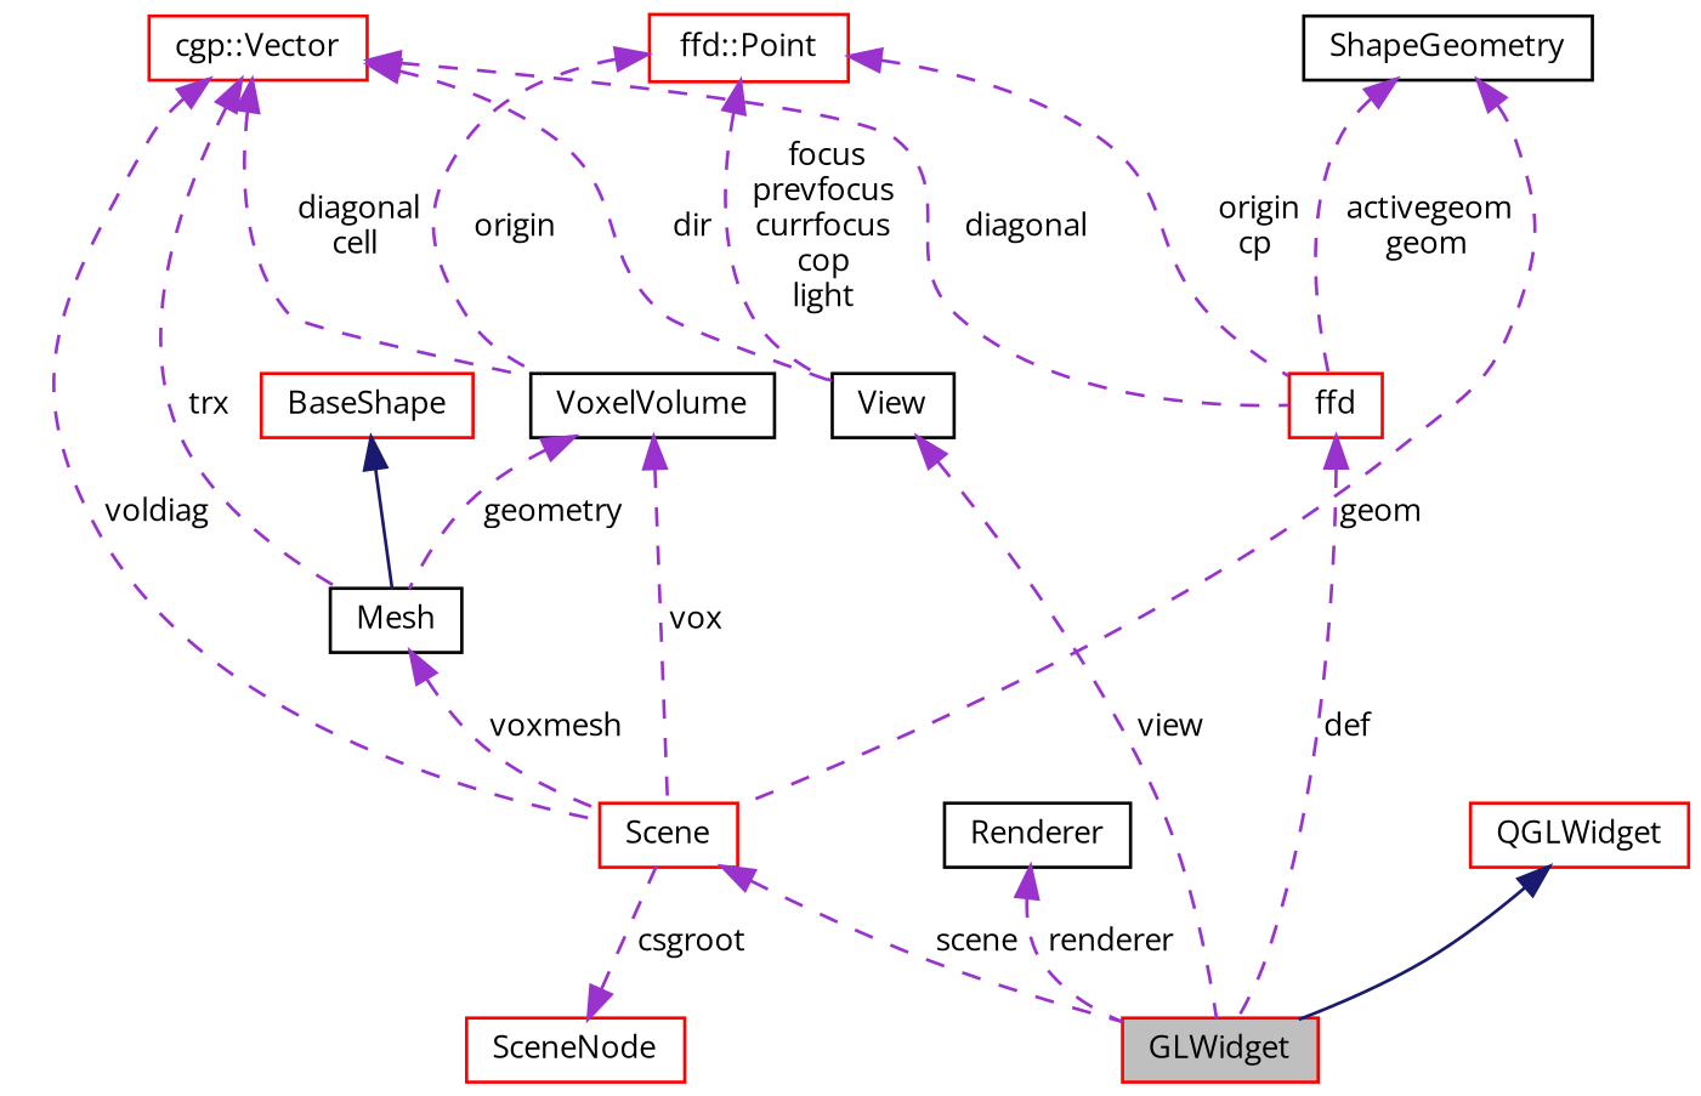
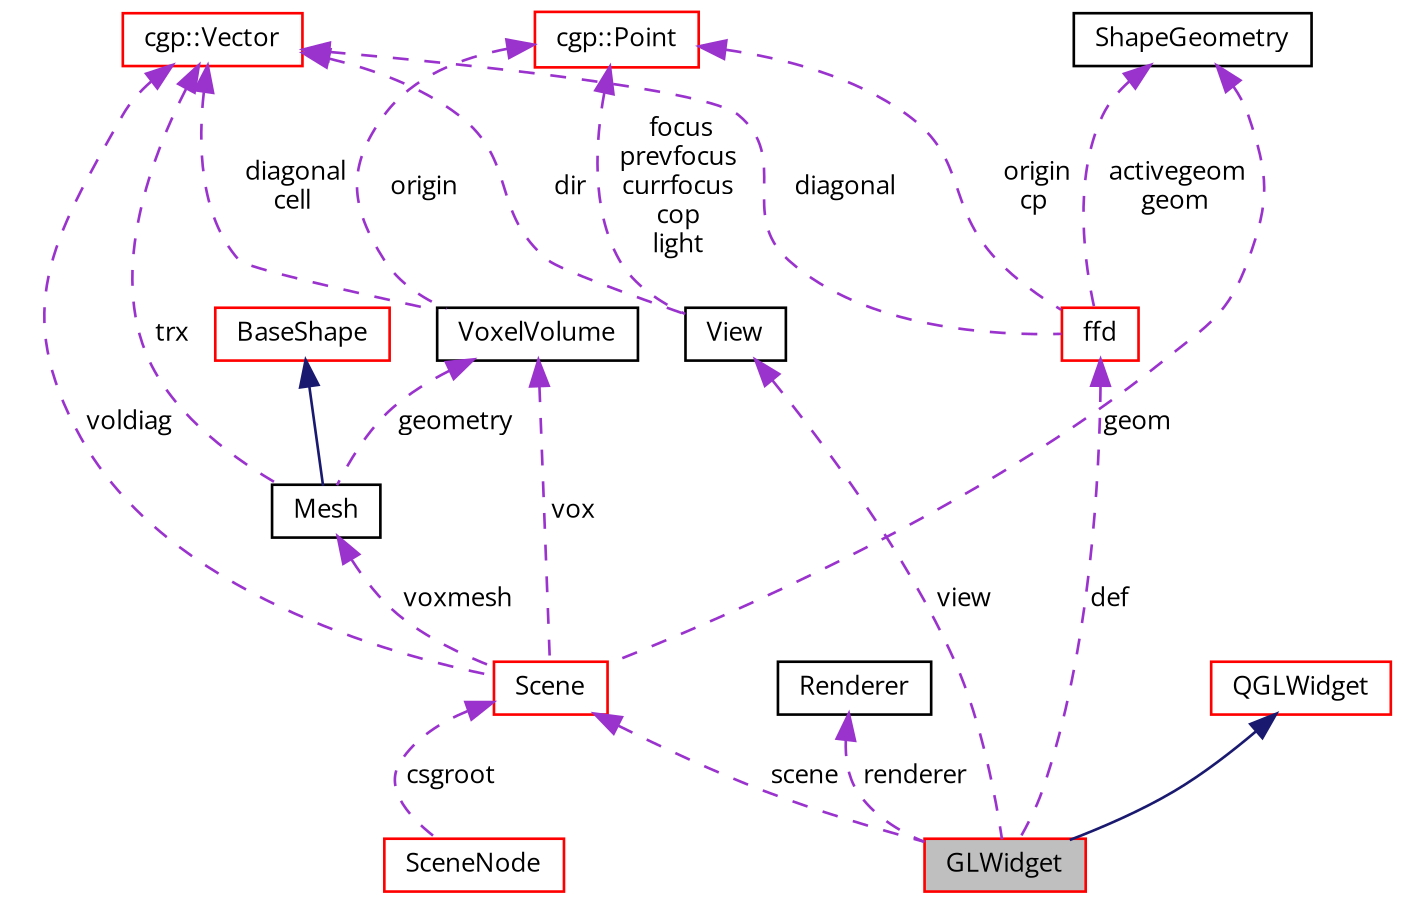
  digraph {
    fontname="Open Sans"
    node [color=red fillcolor=white fontname="Open Sans" fontsize=10 shape=record style=filled]
    edge [color=darkorchid3 dir=back fontname="Open Sans" fontsize=10 labelfontname=Helvetica labelfontsize=10 style=dashed]
    n1 [fillcolor=grey75 fontcolor=black height=0.2 label=GLWidget width=0.4]
    n2 [height=0.2 label=QGLWidget width=0.4]
    n3 [color=black height=0.2 label=Renderer width=0.4]
    n4 [color=black height=0.2 label=View width=0.4]
    n5 [height=0.2 label="cgp::Vector" width=0.4]
    n6 [height=0.2 label=Scene width=0.4]
    n7 [color=black height=0.2 label=VoxelVolume width=0.4]
    n8 [color=black height=0.2 label=Mesh width=0.4]
    n9 [height=0.2 label=ffd width=0.4]
-   n10 [height=0.2 label="ffd::Point" width=0.4]
+   n10 [height=0.2 label="cgp::Point" width=0.4]
    n11 [color=black height=0.2 label=ShapeGeometry width=0.4]
    n12 [height=0.2 label=BaseShape width=0.4]
    n13 [height=0.2 label=SceneNode width=0.4]
    n2 -> n1 [color=midnightblue style=solid]
    n3 -> n1 [label=" renderer"]
    n4 -> n1 [label=" view"]
    n5 -> n4 [label=" dir"]
    n5 -> n6 [label=" voldiag"]
    n5 -> n7 [label=" diagonal\ncell"]
    n5 -> n8 [label=" trx"]
    n5 -> n9 [label=" diagonal"]
    n6 -> n1 [label=" scene"]
    n7 -> n6 [label=" vox"]
    n7 -> n8 [label=" geometry"]
    n8 -> n6 [label=" voxmesh"]
    n9 -> n1 [label=" def"]
    n10 -> n4 [label=" focus\nprevfocus\ncurrfocus\ncop\nlight"]
    n10 -> n7 [label=" origin"]
    n10 -> n9 [label=" origin\ncp"]
    n11 -> n6 [label=" geom"]
    n11 -> n9 [label=" activegeom\ngeom"]
    n12 -> n8 [color=midnightblue style=solid]
-   n13 -> n6 [label=" csgroot"]
+   n6 -> n13 [label=" csgroot"]
  }
